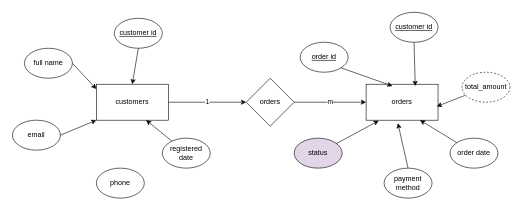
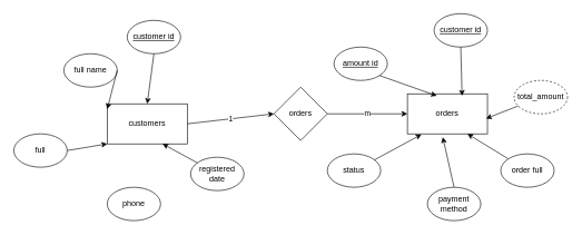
  <mxCell id="0" />
  <mxCell id="1" parent="0" />
  <mxCell id="2" value="1" style="edgeStyle=none;html=1;exitX=1;exitY=0.5;exitDx=0;exitDy=0;entryX=0;entryY=0.5;entryDx=0;entryDy=0;" edge="1" parent="1" source="3" target="6"><mxGeometry relative="1" as="geometry" /></mxCell>
- <mxCell id="3" value="customers" style="rounded=0;whiteSpace=wrap;html=1;" vertex="1" parent="1"><mxGeometry x="160" y="140" width="120" height="60" as="geometry" /></mxCell>
+ <mxCell id="3" value="customers" style="rounded=0;whiteSpace=wrap;html=1;" vertex="1" parent="1"><mxGeometry x="160" y="155" width="120" height="60" as="geometry" /></mxCell>
  <mxCell id="4" value="orders" style="rounded=0;whiteSpace=wrap;html=1;" vertex="1" parent="1"><mxGeometry x="610" y="140" width="120" height="60" as="geometry" /></mxCell>
  <mxCell id="5" value="m" style="edgeStyle=none;html=1;exitX=1;exitY=0.5;exitDx=0;exitDy=0;entryX=0;entryY=0.5;entryDx=0;entryDy=0;" edge="1" parent="1" source="6" target="4"><mxGeometry relative="1" as="geometry" /></mxCell>
  <mxCell id="6" value="orders" style="rhombus;whiteSpace=wrap;html=1;" vertex="1" parent="1"><mxGeometry x="410" y="130" width="80" height="80" as="geometry" /></mxCell>
  <mxCell id="7" value="&lt;u&gt;customer id&lt;/u&gt;" style="ellipse;whiteSpace=wrap;html=1;" vertex="1" parent="1"><mxGeometry x="190" y="30" width="80" height="50" as="geometry" /></mxCell>
- <mxCell id="8" value="full name" style="ellipse;whiteSpace=wrap;html=1;" vertex="1" parent="1"><mxGeometry x="40" y="80" width="80" height="50" as="geometry" /></mxCell>
- <mxCell id="9" value="email" style="ellipse;whiteSpace=wrap;html=1;" vertex="1" parent="1"><mxGeometry x="20" y="200" width="80" height="50" as="geometry" /></mxCell>
+ <mxCell id="8" value="full name" style="ellipse;whiteSpace=wrap;html=1;" vertex="1" parent="1"><mxGeometry x="95" y="80" width="80" height="50" as="geometry" /></mxCell>
+ <mxCell id="9" value="full" style="ellipse;whiteSpace=wrap;html=1;" vertex="1" parent="1"><mxGeometry x="20" y="200" width="80" height="50" as="geometry" /></mxCell>
  <mxCell id="10" value="phone" style="ellipse;whiteSpace=wrap;html=1;" vertex="1" parent="1"><mxGeometry x="160" y="280" width="80" height="50" as="geometry" /></mxCell>
- <mxCell id="11" value="&lt;u&gt;order id&lt;/u&gt;" style="ellipse;whiteSpace=wrap;html=1;" vertex="1" parent="1"><mxGeometry x="500" y="70" width="80" height="50" as="geometry" /></mxCell>
+ <mxCell id="11" value="&lt;u&gt;amount id&lt;/u&gt;" style="ellipse;whiteSpace=wrap;html=1;" vertex="1" parent="1"><mxGeometry x="500" y="70" width="80" height="50" as="geometry" /></mxCell>
  <mxCell id="12" value="&lt;u&gt;customer id&lt;/u&gt;" style="ellipse;whiteSpace=wrap;html=1;" vertex="1" parent="1"><mxGeometry x="650" y="20" width="80" height="50" as="geometry" /></mxCell>
  <mxCell id="13" value="payment method" style="ellipse;whiteSpace=wrap;html=1;" vertex="1" parent="1"><mxGeometry x="640" y="280" width="80" height="50" as="geometry" /></mxCell>
  <mxCell id="14" value="" style="endArrow=classic;html=1;exitX=0.5;exitY=1;exitDx=0;exitDy=0;entryX=0.5;entryY=0;entryDx=0;entryDy=0;" edge="1" parent="1" source="7" target="3"><mxGeometry width="50" height="50" relative="1" as="geometry"><mxPoint x="410" y="370" as="sourcePoint" /><mxPoint x="460" y="320" as="targetPoint" /></mxGeometry></mxCell>
  <mxCell id="15" value="" style="endArrow=classic;html=1;exitX=1;exitY=0.5;exitDx=0;exitDy=0;entryX=0;entryY=0.133;entryDx=0;entryDy=0;entryPerimeter=0;" edge="1" parent="1" source="8" target="3"><mxGeometry width="50" height="50" relative="1" as="geometry"><mxPoint x="410" y="370" as="sourcePoint" /><mxPoint x="460" y="320" as="targetPoint" /></mxGeometry></mxCell>
  <mxCell id="16" value="" style="endArrow=classic;html=1;exitX=1;exitY=0.5;exitDx=0;exitDy=0;entryX=0;entryY=1;entryDx=0;entryDy=0;" edge="1" parent="1" source="9" target="3"><mxGeometry width="50" height="50" relative="1" as="geometry"><mxPoint x="410" y="370" as="sourcePoint" /><mxPoint x="460" y="320" as="targetPoint" /></mxGeometry></mxCell>
  <mxCell id="17" value="" style="endArrow=classic;html=1;exitX=0.5;exitY=0;exitDx=0;exitDy=0;entryX=0.442;entryY=1.083;entryDx=0;entryDy=0;entryPerimeter=0;" edge="1" parent="1" source="13" target="4"><mxGeometry width="50" height="50" relative="1" as="geometry"><mxPoint x="410" y="370" as="sourcePoint" /><mxPoint x="460" y="320" as="targetPoint" /></mxGeometry></mxCell>
- <mxCell id="18" value="registered date" style="ellipse;whiteSpace=wrap;html=1;" vertex="1" parent="1"><mxGeometry x="270" y="230" width="80" height="50" as="geometry" /></mxCell>
+ <mxCell id="18" value="registered date" style="ellipse;whiteSpace=wrap;html=1;" vertex="1" parent="1"><mxGeometry x="285" y="235" width="80" height="50" as="geometry" /></mxCell>
  <mxCell id="19" style="edgeStyle=none;html=1;entryX=0.692;entryY=1;entryDx=0;entryDy=0;entryPerimeter=0;" edge="1" parent="1" source="18" target="3"><mxGeometry relative="1" as="geometry" /></mxCell>
  <mxCell id="20" value="total_amount" style="ellipse;whiteSpace=wrap;html=1;dashed=1;" vertex="1" parent="1"><mxGeometry x="770" y="120" width="80" height="50" as="geometry" /></mxCell>
  <mxCell id="21" style="edgeStyle=none;html=1;entryX=0.983;entryY=0.617;entryDx=0;entryDy=0;entryPerimeter=0;" edge="1" parent="1" source="20" target="4"><mxGeometry relative="1" as="geometry" /></mxCell>
  <mxCell id="22" style="edgeStyle=none;html=1;entryX=0.75;entryY=1;entryDx=0;entryDy=0;" edge="1" parent="1" source="23" target="4"><mxGeometry relative="1" as="geometry" /></mxCell>
- <mxCell id="23" value="order date" style="ellipse;whiteSpace=wrap;html=1;" vertex="1" parent="1"><mxGeometry x="750" y="230" width="80" height="50" as="geometry" /></mxCell>
- <mxCell id="24" value="status" style="ellipse;whiteSpace=wrap;html=1;fillColor=#e1d5e7;" vertex="1" parent="1"><mxGeometry x="490" y="230" width="80" height="50" as="geometry" /></mxCell>
+ <mxCell id="23" value="order full" style="ellipse;whiteSpace=wrap;html=1;" vertex="1" parent="1"><mxGeometry x="750" y="230" width="80" height="50" as="geometry" /></mxCell>
+ <mxCell id="24" value="status" style="ellipse;whiteSpace=wrap;html=1;" vertex="1" parent="1"><mxGeometry x="490" y="230" width="80" height="50" as="geometry" /></mxCell>
  <mxCell id="25" style="edgeStyle=none;html=1;entryX=0.175;entryY=1.017;entryDx=0;entryDy=0;entryPerimeter=0;" edge="1" parent="1" source="24" target="4"><mxGeometry relative="1" as="geometry" /></mxCell>
  <mxCell id="26" style="edgeStyle=none;html=1;exitX=1;exitY=1;exitDx=0;exitDy=0;entryX=0.367;entryY=0.05;entryDx=0;entryDy=0;entryPerimeter=0;" edge="1" parent="1" source="11" target="4"><mxGeometry relative="1" as="geometry" /></mxCell>
  <mxCell id="27" style="edgeStyle=none;html=1;exitX=0.5;exitY=1;exitDx=0;exitDy=0;entryX=0.683;entryY=0.05;entryDx=0;entryDy=0;entryPerimeter=0;" edge="1" parent="1" source="12" target="4"><mxGeometry relative="1" as="geometry" /></mxCell>
